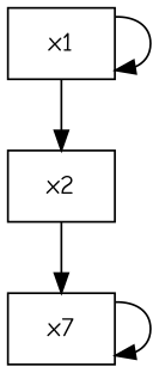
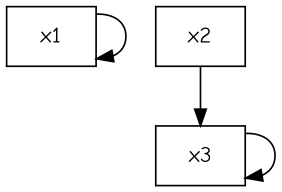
  digraph {
    fontname="Comic Neue"
    node [fontname="Comic Neue" shape=box]
    edge [fontname="Comic Neue"]
    n1 [label=x1]
    n2 [label=x2]
-   n3 [label=x7]
+   n3 [label=x3]
    n1 -> n1
-   n1 -> n2
    n2 -> n3
    n3 -> n3
  }
